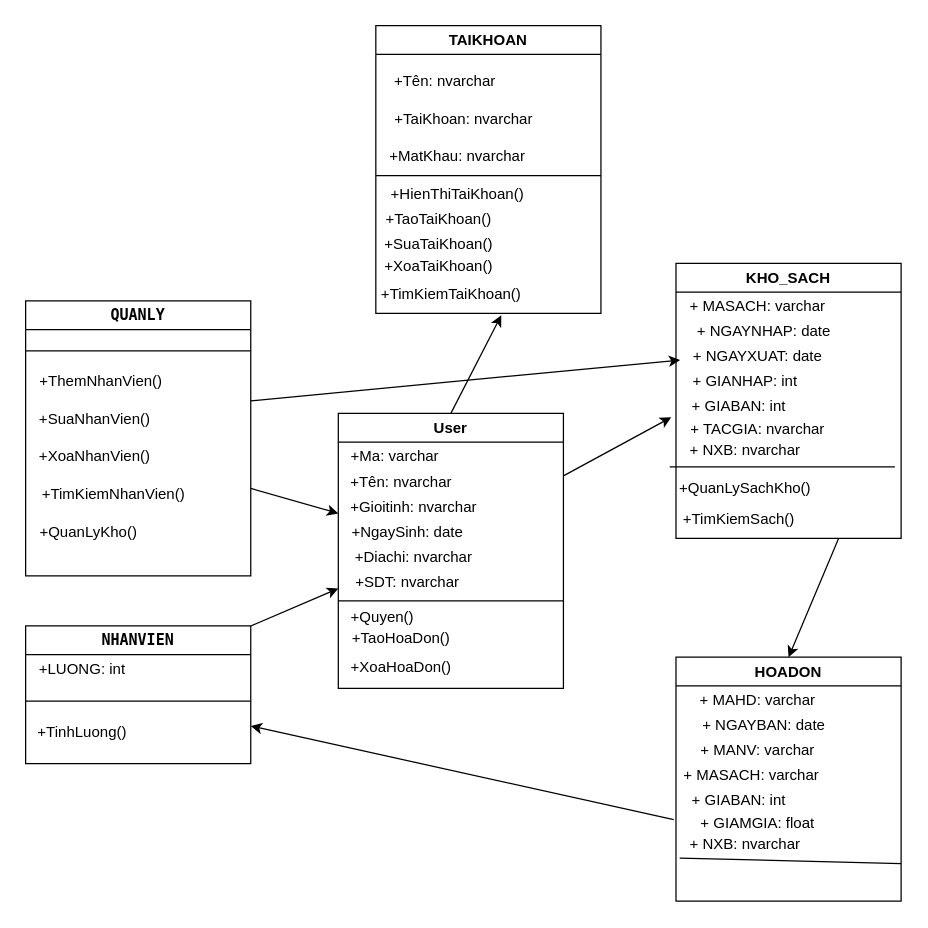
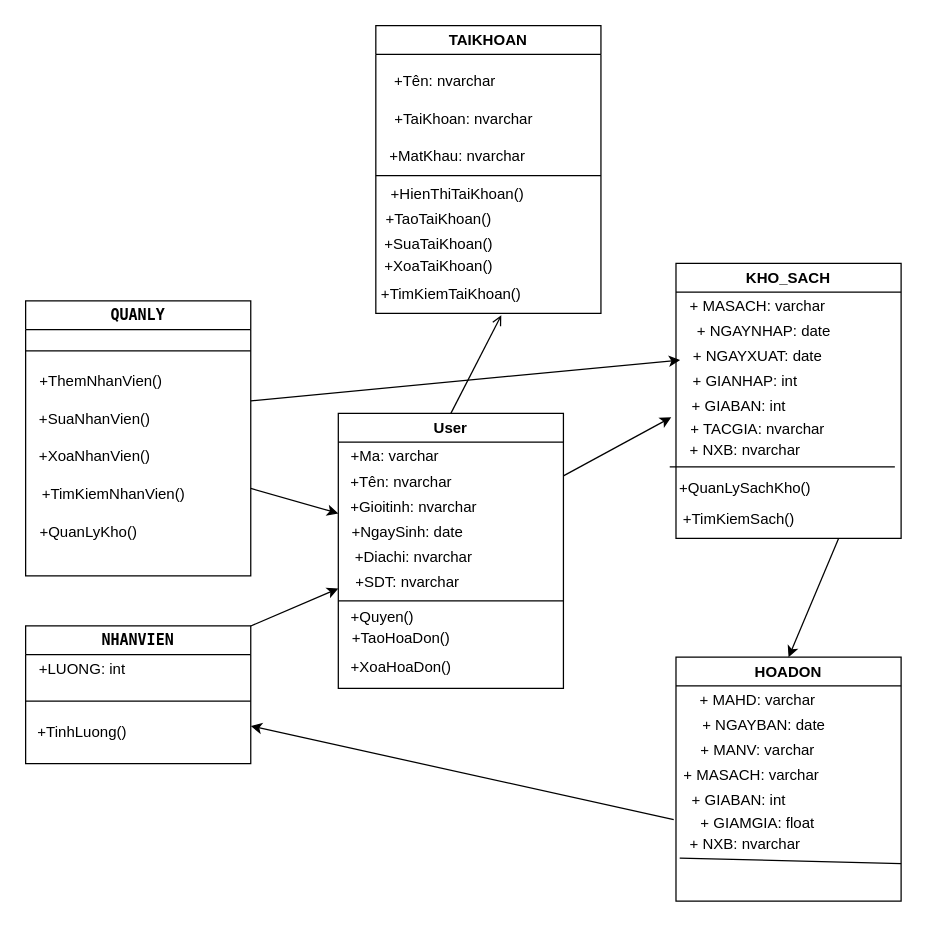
  <mxCell id="0" />
  <mxCell id="1" parent="0" />
  <mxCell id="2" value="User" style="swimlane;whiteSpace=wrap;html=1;" vertex="1" parent="1"><mxGeometry x="270" y="330" width="180" height="220" as="geometry" /></mxCell>
  <mxCell id="3" value="+Ma: varchar" style="text;html=1;align=center;verticalAlign=middle;resizable=0;points=[];autosize=1;strokeColor=none;fillColor=none;" vertex="1" parent="2"><mxGeometry y="20" width="90" height="30" as="geometry" /></mxCell>
  <mxCell id="4" value="+Tên: nvarchar" style="text;html=1;align=center;verticalAlign=middle;resizable=0;points=[];autosize=1;strokeColor=none;fillColor=none;" vertex="1" parent="2"><mxGeometry y="40" width="100" height="30" as="geometry" /></mxCell>
  <mxCell id="5" value="+Gioitinh: nvarchar" style="text;html=1;align=center;verticalAlign=middle;resizable=0;points=[];autosize=1;strokeColor=none;fillColor=none;" vertex="1" parent="2"><mxGeometry y="60" width="120" height="30" as="geometry" /></mxCell>
  <mxCell id="6" value="+NgaySinh: date" style="text;html=1;align=center;verticalAlign=middle;resizable=0;points=[];autosize=1;strokeColor=none;fillColor=none;" vertex="1" parent="2"><mxGeometry y="80" width="110" height="30" as="geometry" /></mxCell>
  <mxCell id="7" value="+Diachi: nvarchar" style="text;html=1;align=center;verticalAlign=middle;resizable=0;points=[];autosize=1;strokeColor=none;fillColor=none;" vertex="1" parent="2"><mxGeometry y="100" width="120" height="30" as="geometry" /></mxCell>
  <mxCell id="8" value="+SDT: nvarchar" style="text;html=1;align=center;verticalAlign=middle;resizable=0;points=[];autosize=1;strokeColor=none;fillColor=none;" vertex="1" parent="2"><mxGeometry y="120" width="110" height="30" as="geometry" /></mxCell>
  <mxCell id="9" value="+Quyen()" style="text;html=1;align=center;verticalAlign=middle;resizable=0;points=[];autosize=1;strokeColor=none;fillColor=none;" vertex="1" parent="2"><mxGeometry y="148" width="70" height="30" as="geometry" /></mxCell>
  <mxCell id="10" value="" style="endArrow=none;html=1;rounded=0;entryX=1;entryY=0.75;entryDx=0;entryDy=0;exitX=0;exitY=0.75;exitDx=0;exitDy=0;" edge="1" parent="2"><mxGeometry width="50" height="50" relative="1" as="geometry"><mxPoint y="150" as="sourcePoint" /><mxPoint x="180" y="150" as="targetPoint" /></mxGeometry></mxCell>
  <mxCell id="11" value="+TaoHoaDon()" style="text;html=1;align=center;verticalAlign=middle;resizable=0;points=[];autosize=1;strokeColor=none;fillColor=none;" vertex="1" parent="2"><mxGeometry y="165" width="100" height="30" as="geometry" /></mxCell>
  <mxCell id="12" value="+XoaHoaDon()" style="text;html=1;align=center;verticalAlign=middle;resizable=0;points=[];autosize=1;strokeColor=none;fillColor=none;" vertex="1" parent="2"><mxGeometry y="188" width="100" height="30" as="geometry" /></mxCell>
  <mxCell id="13" value="&lt;strong data-end=&quot;633&quot; data-start=&quot;615&quot;&gt;&lt;code data-end=&quot;631&quot; data-start=&quot;621&quot;&gt;NHANVIEN&lt;/code&gt;&lt;/strong&gt;" style="swimlane;whiteSpace=wrap;html=1;" vertex="1" parent="1"><mxGeometry x="20" y="500" width="180" height="110" as="geometry" /></mxCell>
  <mxCell id="14" value="+LUONG: int" style="text;html=1;align=center;verticalAlign=middle;resizable=0;points=[];autosize=1;strokeColor=none;fillColor=none;" vertex="1" parent="13"><mxGeometry y="20" width="90" height="30" as="geometry" /></mxCell>
  <mxCell id="15" value="" style="endArrow=none;html=1;rounded=0;entryX=1;entryY=0.75;entryDx=0;entryDy=0;exitX=0;exitY=0.75;exitDx=0;exitDy=0;" edge="1" parent="13"><mxGeometry width="50" height="50" relative="1" as="geometry"><mxPoint y="60" as="sourcePoint" /><mxPoint x="180" y="60" as="targetPoint" /></mxGeometry></mxCell>
  <mxCell id="16" value="+TinhLuong()" style="text;html=1;align=center;verticalAlign=middle;resizable=0;points=[];autosize=1;strokeColor=none;fillColor=none;" vertex="1" parent="13"><mxGeometry y="70" width="90" height="30" as="geometry" /></mxCell>
  <mxCell id="17" value="&lt;strong data-end=&quot;755&quot; data-start=&quot;739&quot;&gt;&lt;code data-end=&quot;753&quot; data-start=&quot;745&quot;&gt;QUANLY&lt;/code&gt;&lt;/strong&gt;" style="swimlane;whiteSpace=wrap;html=1;" vertex="1" parent="1"><mxGeometry x="20" y="240" width="180" height="220" as="geometry" /></mxCell>
  <mxCell id="18" value="+SuaNhanVien()" style="text;html=1;align=center;verticalAlign=middle;resizable=0;points=[];autosize=1;strokeColor=none;fillColor=none;" vertex="1" parent="17"><mxGeometry y="80" width="110" height="30" as="geometry" /></mxCell>
  <mxCell id="19" value="" style="endArrow=none;html=1;rounded=0;entryX=1;entryY=0.75;entryDx=0;entryDy=0;exitX=0;exitY=0.75;exitDx=0;exitDy=0;" edge="1" parent="17"><mxGeometry width="50" height="50" relative="1" as="geometry"><mxPoint y="40" as="sourcePoint" /><mxPoint x="180" y="40" as="targetPoint" /></mxGeometry></mxCell>
  <mxCell id="20" value="+ThemNhanVien()" style="text;html=1;align=center;verticalAlign=middle;resizable=0;points=[];autosize=1;strokeColor=none;fillColor=none;" vertex="1" parent="17"><mxGeometry y="50" width="120" height="30" as="geometry" /></mxCell>
  <mxCell id="21" value="+XoaNhanVien()" style="text;html=1;align=center;verticalAlign=middle;resizable=0;points=[];autosize=1;strokeColor=none;fillColor=none;" vertex="1" parent="17"><mxGeometry y="110" width="110" height="30" as="geometry" /></mxCell>
  <mxCell id="22" value="+TimKiemNhanVien()" style="text;html=1;align=center;verticalAlign=middle;resizable=0;points=[];autosize=1;strokeColor=none;fillColor=none;" vertex="1" parent="17"><mxGeometry y="140" width="140" height="30" as="geometry" /></mxCell>
  <mxCell id="23" value="+QuanLyKho()" style="text;html=1;align=center;verticalAlign=middle;resizable=0;points=[];autosize=1;strokeColor=none;fillColor=none;" vertex="1" parent="17"><mxGeometry y="170" width="100" height="30" as="geometry" /></mxCell>
  <mxCell id="24" value="" style="endArrow=classic;html=1;rounded=0;entryX=0;entryY=0;entryDx=0;entryDy=0;entryPerimeter=0;" edge="1" parent="1" target="6"><mxGeometry width="50" height="50" relative="1" as="geometry"><mxPoint x="200" y="390" as="sourcePoint" /><mxPoint x="360" y="410" as="targetPoint" /></mxGeometry></mxCell>
  <mxCell id="25" value="" style="endArrow=classic;html=1;rounded=0;entryX=0;entryY=0;entryDx=0;entryDy=0;entryPerimeter=0;exitX=1;exitY=0;exitDx=0;exitDy=0;" edge="1" parent="1" source="13"><mxGeometry width="50" height="50" relative="1" as="geometry"><mxPoint x="200" y="450" as="sourcePoint" /><mxPoint x="270" y="470" as="targetPoint" /></mxGeometry></mxCell>
  <mxCell id="26" value="KHO_SACH" style="swimlane;whiteSpace=wrap;html=1;" vertex="1" parent="1"><mxGeometry x="540" y="210" width="180" height="220" as="geometry" /></mxCell>
  <mxCell id="27" value="+ MASACH: varchar" style="text;html=1;align=center;verticalAlign=middle;resizable=0;points=[];autosize=1;strokeColor=none;fillColor=none;" vertex="1" parent="26"><mxGeometry y="20" width="130" height="30" as="geometry" /></mxCell>
  <mxCell id="28" value="+ NGAYNHAP: date" style="text;html=1;align=center;verticalAlign=middle;resizable=0;points=[];autosize=1;strokeColor=none;fillColor=none;" vertex="1" parent="26"><mxGeometry x="5" y="40" width="130" height="30" as="geometry" /></mxCell>
  <mxCell id="29" value="+ NGAYXUAT: date" style="text;html=1;align=center;verticalAlign=middle;resizable=0;points=[];autosize=1;strokeColor=none;fillColor=none;" vertex="1" parent="26"><mxGeometry y="60" width="130" height="30" as="geometry" /></mxCell>
  <mxCell id="30" value="+ GIANHAP: int" style="text;html=1;align=center;verticalAlign=middle;resizable=0;points=[];autosize=1;strokeColor=none;fillColor=none;" vertex="1" parent="26"><mxGeometry y="80" width="110" height="30" as="geometry" /></mxCell>
  <mxCell id="31" value="+ GIABAN: int" style="text;html=1;align=center;verticalAlign=middle;resizable=0;points=[];autosize=1;strokeColor=none;fillColor=none;" vertex="1" parent="26"><mxGeometry y="100" width="100" height="30" as="geometry" /></mxCell>
  <mxCell id="32" value="+ TACGIA: nvarchar" style="text;html=1;align=center;verticalAlign=middle;resizable=0;points=[];autosize=1;strokeColor=none;fillColor=none;" vertex="1" parent="26"><mxGeometry y="118" width="130" height="30" as="geometry" /></mxCell>
  <mxCell id="33" value="" style="endArrow=none;html=1;rounded=0;entryX=1;entryY=0.75;entryDx=0;entryDy=0;exitX=0;exitY=0.75;exitDx=0;exitDy=0;" edge="1" parent="26"><mxGeometry width="50" height="50" relative="1" as="geometry"><mxPoint x="-5" y="162.71" as="sourcePoint" /><mxPoint x="175" y="162.71" as="targetPoint" /></mxGeometry></mxCell>
  <mxCell id="34" value="+QuanLySachKho()" style="text;html=1;align=center;verticalAlign=middle;resizable=0;points=[];autosize=1;strokeColor=none;fillColor=none;" vertex="1" parent="26"><mxGeometry x="-10" y="165" width="130" height="30" as="geometry" /></mxCell>
  <mxCell id="35" value="+ NXB: nvarchar" style="text;html=1;align=center;verticalAlign=middle;resizable=0;points=[];autosize=1;strokeColor=none;fillColor=none;" vertex="1" parent="26"><mxGeometry y="135" width="110" height="30" as="geometry" /></mxCell>
  <mxCell id="36" value="+TimKiemSach()" style="text;html=1;align=center;verticalAlign=middle;resizable=0;points=[];autosize=1;strokeColor=none;fillColor=none;" vertex="1" parent="26"><mxGeometry x="-5" y="190" width="110" height="30" as="geometry" /></mxCell>
  <mxCell id="37" value="" style="endArrow=classic;html=1;rounded=0;entryX=-0.029;entryY=0.173;entryDx=0;entryDy=0;entryPerimeter=0;" edge="1" parent="1" target="32"><mxGeometry width="50" height="50" relative="1" as="geometry"><mxPoint x="450" y="380" as="sourcePoint" /><mxPoint x="520" y="400" as="targetPoint" /></mxGeometry></mxCell>
  <mxCell id="38" value="HOADON" style="swimlane;whiteSpace=wrap;html=1;" vertex="1" parent="1"><mxGeometry x="540" y="525" width="180" height="195" as="geometry" /></mxCell>
  <mxCell id="39" value="+ MAHD: varchar" style="text;html=1;align=center;verticalAlign=middle;resizable=0;points=[];autosize=1;strokeColor=none;fillColor=none;" vertex="1" parent="38"><mxGeometry x="5" y="20" width="120" height="30" as="geometry" /></mxCell>
  <mxCell id="40" value="+ NGAYBAN: date" style="text;html=1;align=center;verticalAlign=middle;resizable=0;points=[];autosize=1;strokeColor=none;fillColor=none;" vertex="1" parent="38"><mxGeometry x="10" y="40" width="120" height="30" as="geometry" /></mxCell>
  <mxCell id="41" value="+ MANV: varchar" style="text;html=1;align=center;verticalAlign=middle;resizable=0;points=[];autosize=1;strokeColor=none;fillColor=none;" vertex="1" parent="38"><mxGeometry x="10" y="60" width="110" height="30" as="geometry" /></mxCell>
  <mxCell id="42" value="+ MASACH: varchar" style="text;html=1;align=center;verticalAlign=middle;resizable=0;points=[];autosize=1;strokeColor=none;fillColor=none;" vertex="1" parent="38"><mxGeometry x="-5" y="80" width="130" height="30" as="geometry" /></mxCell>
  <mxCell id="43" value="+ GIABAN: int" style="text;html=1;align=center;verticalAlign=middle;resizable=0;points=[];autosize=1;strokeColor=none;fillColor=none;" vertex="1" parent="38"><mxGeometry y="100" width="100" height="30" as="geometry" /></mxCell>
  <mxCell id="44" value="+ GIAMGIA: float" style="text;html=1;align=center;verticalAlign=middle;resizable=0;points=[];autosize=1;strokeColor=none;fillColor=none;" vertex="1" parent="38"><mxGeometry x="10" y="118" width="110" height="30" as="geometry" /></mxCell>
  <mxCell id="45" value="" style="endArrow=none;html=1;rounded=0;exitX=0.027;exitY=0.853;exitDx=0;exitDy=0;exitPerimeter=0;" edge="1" parent="38" source="46"><mxGeometry width="50" height="50" relative="1" as="geometry"><mxPoint x="-5" y="163" as="sourcePoint" /><mxPoint x="180" y="165" as="targetPoint" /></mxGeometry></mxCell>
  <mxCell id="46" value="+ NXB: nvarchar" style="text;html=1;align=center;verticalAlign=middle;resizable=0;points=[];autosize=1;strokeColor=none;fillColor=none;" vertex="1" parent="38"><mxGeometry y="135" width="110" height="30" as="geometry" /></mxCell>
  <mxCell id="47" value="" style="endArrow=classic;html=1;rounded=0;exitX=-0.018;exitY=0.992;exitDx=0;exitDy=0;exitPerimeter=0;" edge="1" parent="1" source="43"><mxGeometry width="50" height="50" relative="1" as="geometry"><mxPoint x="290" y="710" as="sourcePoint" /><mxPoint x="200" y="580" as="targetPoint" /></mxGeometry></mxCell>
  <mxCell id="48" value="TAIKHOAN" style="swimlane;whiteSpace=wrap;html=1;" vertex="1" parent="1"><mxGeometry x="300" y="20" width="180" height="230" as="geometry" /></mxCell>
  <mxCell id="49" value="+Tên: nvarchar" style="text;html=1;align=center;verticalAlign=middle;resizable=0;points=[];autosize=1;strokeColor=none;fillColor=none;" vertex="1" parent="48"><mxGeometry x="5" y="30" width="100" height="30" as="geometry" /></mxCell>
  <mxCell id="50" value="+TaiKhoan: nvarchar" style="text;html=1;align=center;verticalAlign=middle;resizable=0;points=[];autosize=1;strokeColor=none;fillColor=none;" vertex="1" parent="48"><mxGeometry x="5" y="60" width="130" height="30" as="geometry" /></mxCell>
  <mxCell id="51" value="+MatKhau: nvarchar" style="text;html=1;align=center;verticalAlign=middle;resizable=0;points=[];autosize=1;strokeColor=none;fillColor=none;" vertex="1" parent="48"><mxGeometry y="90" width="130" height="30" as="geometry" /></mxCell>
  <mxCell id="52" value="+HienThiTaiKhoan()" style="text;html=1;align=center;verticalAlign=middle;resizable=0;points=[];autosize=1;strokeColor=none;fillColor=none;" vertex="1" parent="48"><mxGeometry y="120" width="130" height="30" as="geometry" /></mxCell>
  <mxCell id="53" value="" style="endArrow=none;html=1;rounded=0;entryX=1;entryY=0.75;entryDx=0;entryDy=0;exitX=0;exitY=0.75;exitDx=0;exitDy=0;" edge="1" parent="48"><mxGeometry width="50" height="50" relative="1" as="geometry"><mxPoint y="120" as="sourcePoint" /><mxPoint x="180" y="120" as="targetPoint" /></mxGeometry></mxCell>
  <mxCell id="54" value="+TaoTaiKhoan()" style="text;html=1;align=center;verticalAlign=middle;resizable=0;points=[];autosize=1;strokeColor=none;fillColor=none;" vertex="1" parent="48"><mxGeometry x="-5" y="140" width="110" height="30" as="geometry" /></mxCell>
  <mxCell id="55" value="+SuaTaiKhoan()" style="text;html=1;align=center;verticalAlign=middle;resizable=0;points=[];autosize=1;strokeColor=none;fillColor=none;" vertex="1" parent="48"><mxGeometry x="-5" y="160" width="110" height="30" as="geometry" /></mxCell>
  <mxCell id="56" value="+XoaTaiKhoan()" style="text;html=1;align=center;verticalAlign=middle;resizable=0;points=[];autosize=1;strokeColor=none;fillColor=none;" vertex="1" parent="48"><mxGeometry x="-5" y="178" width="110" height="30" as="geometry" /></mxCell>
  <mxCell id="57" value="+TimKiemTaiKhoan()" style="text;html=1;align=center;verticalAlign=middle;resizable=0;points=[];autosize=1;strokeColor=none;fillColor=none;" vertex="1" parent="48"><mxGeometry x="-10" y="200" width="140" height="30" as="geometry" /></mxCell>
- <mxCell id="58" value="" style="endArrow=classic;html=1;rounded=0;entryX=0.788;entryY=1.052;entryDx=0;entryDy=0;entryPerimeter=0;exitX=0.5;exitY=0;exitDx=0;exitDy=0;" edge="1" parent="1" source="2" target="57"><mxGeometry width="50" height="50" relative="1" as="geometry"><mxPoint x="310" y="430" as="sourcePoint" /><mxPoint x="360" y="380" as="targetPoint" /></mxGeometry></mxCell>
+ <mxCell id="58" value="" style="endArrow=open;html=1;rounded=0;entryX=0.788;entryY=1.052;entryDx=0;entryDy=0;entryPerimeter=0;exitX=0.5;exitY=0;exitDx=0;exitDy=0;" edge="1" parent="1" source="2" target="57"><mxGeometry width="50" height="50" relative="1" as="geometry"><mxPoint x="310" y="430" as="sourcePoint" /><mxPoint x="360" y="380" as="targetPoint" /></mxGeometry></mxCell>
  <mxCell id="59" value="" style="endArrow=classic;html=1;rounded=0;entryX=0.5;entryY=0;entryDx=0;entryDy=0;" edge="1" parent="1" target="38"><mxGeometry width="50" height="50" relative="1" as="geometry"><mxPoint x="670" y="430" as="sourcePoint" /><mxPoint x="170" y="340" as="targetPoint" /></mxGeometry></mxCell>
  <mxCell id="60" value="" style="endArrow=classic;html=1;rounded=0;entryX=0.03;entryY=-0.086;entryDx=0;entryDy=0;entryPerimeter=0;" edge="1" parent="1" target="30"><mxGeometry width="50" height="50" relative="1" as="geometry"><mxPoint x="200" y="320" as="sourcePoint" /><mxPoint x="546" y="343" as="targetPoint" /></mxGeometry></mxCell>
